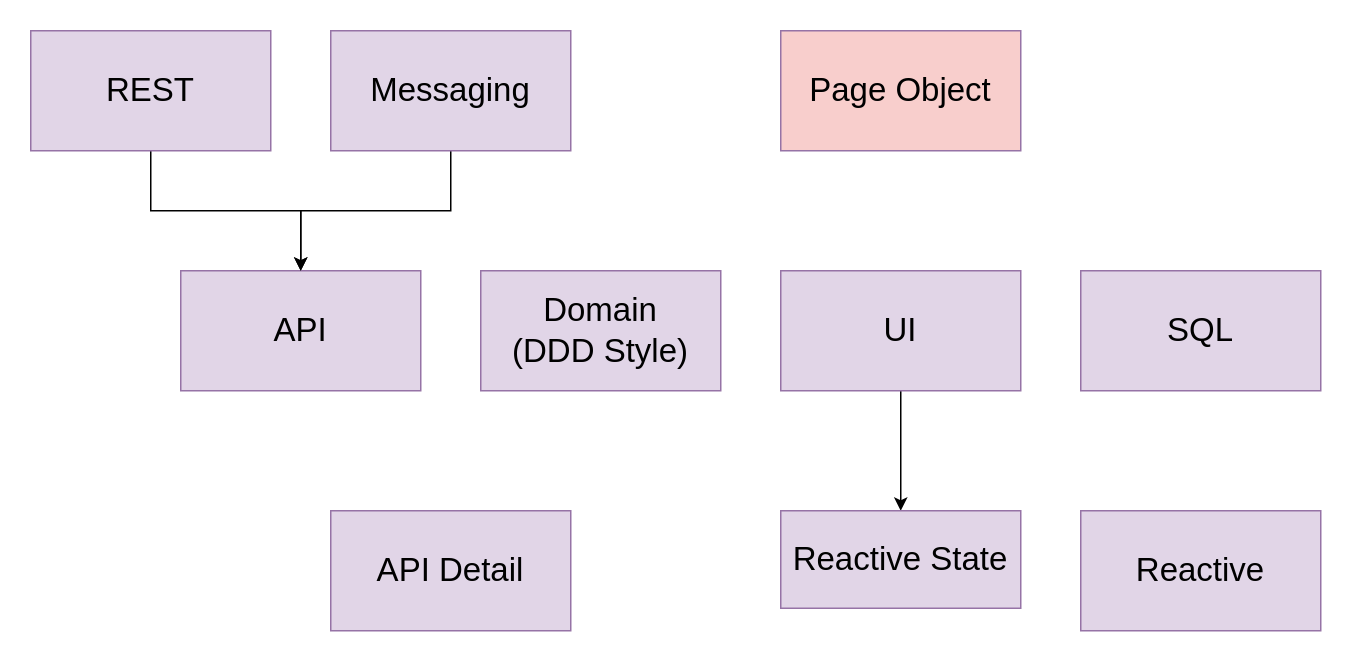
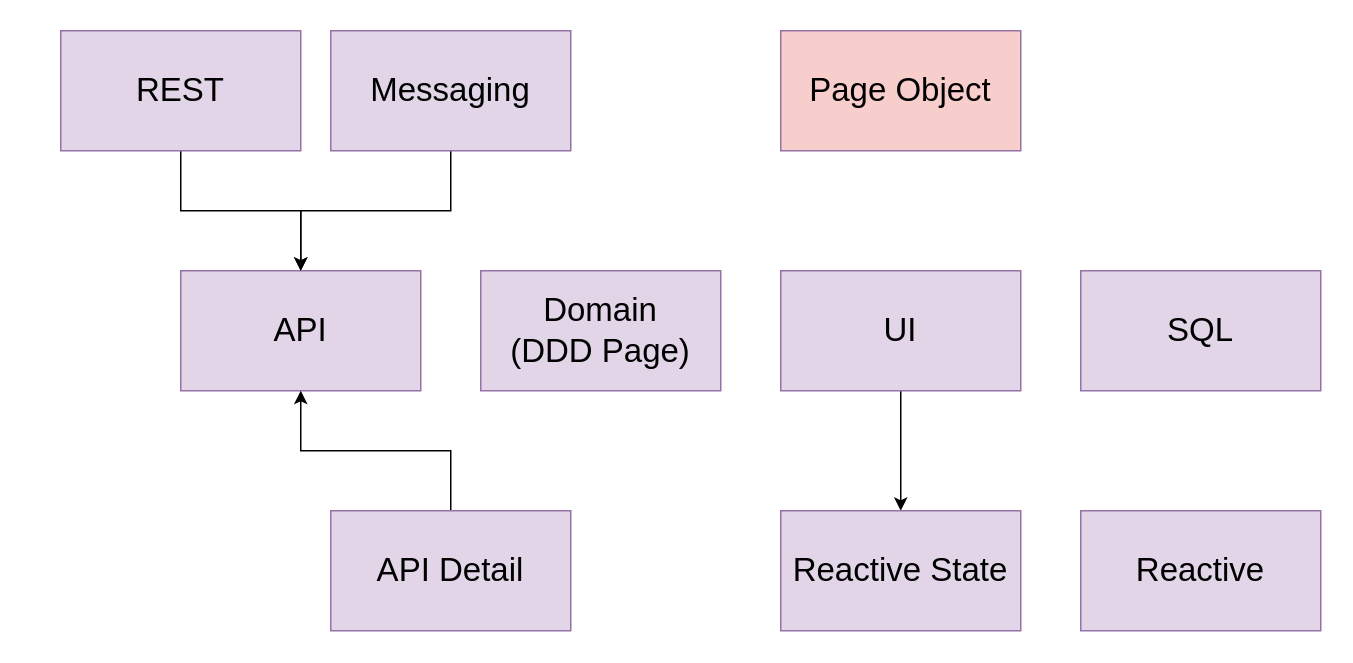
  <mxCell id="0" />
  <mxCell id="1" parent="0" />
- <mxCell id="2" value="Domain&lt;br&gt;(DDD Style)&lt;br&gt;" style="rounded=0;whiteSpace=wrap;html=1;fontSize=22;fillColor=#e1d5e7;strokeColor=#9673a6;" parent="1" vertex="1"><mxGeometry x="320" y="180" width="160" height="80" as="geometry" /></mxCell>
+ <mxCell id="2" value="Domain&lt;br&gt;(DDD Page)&lt;br&gt;" style="rounded=0;whiteSpace=wrap;html=1;fontSize=22;fillColor=#e1d5e7;strokeColor=#9673a6;" parent="1" vertex="1"><mxGeometry x="320" y="180" width="160" height="80" as="geometry" /></mxCell>
  <mxCell id="3" value="API" style="rounded=0;whiteSpace=wrap;html=1;fontSize=22;fillColor=#e1d5e7;strokeColor=#9673a6;" parent="1" vertex="1"><mxGeometry x="120" y="180" width="160" height="80" as="geometry" /></mxCell>
+ <mxCell id="4" style="edgeStyle=orthogonalEdgeStyle;rounded=0;orthogonalLoop=1;jettySize=auto;html=1;exitX=0.5;exitY=0;exitDx=0;exitDy=0;entryX=0.5;entryY=1;entryDx=0;entryDy=0;" edge="1" parent="1" source="5" target="3"><mxGeometry relative="1" as="geometry" /></mxCell>
  <mxCell id="5" value="API Detail" style="rounded=0;whiteSpace=wrap;html=1;fontSize=22;fillColor=#e1d5e7;strokeColor=#9673a6;" vertex="1" parent="1"><mxGeometry x="220" y="340" width="160" height="80" as="geometry" /></mxCell>
  <mxCell id="6" style="edgeStyle=orthogonalEdgeStyle;rounded=0;orthogonalLoop=1;jettySize=auto;html=1;exitX=0.5;exitY=1;exitDx=0;exitDy=0;entryX=0.5;entryY=0;entryDx=0;entryDy=0;" edge="1" parent="1" source="7" target="3"><mxGeometry relative="1" as="geometry" /></mxCell>
- <mxCell id="7" value="REST" style="rounded=0;whiteSpace=wrap;html=1;fontSize=22;fillColor=#e1d5e7;strokeColor=#9673a6;" vertex="1" parent="1"><mxGeometry x="20" y="20" width="160" height="80" as="geometry" /></mxCell>
+ <mxCell id="7" value="REST" style="rounded=0;whiteSpace=wrap;html=1;fontSize=22;fillColor=#e1d5e7;strokeColor=#9673a6;" vertex="1" parent="1"><mxGeometry x="40" y="20" width="160" height="80" as="geometry" /></mxCell>
  <mxCell id="8" style="edgeStyle=orthogonalEdgeStyle;rounded=0;orthogonalLoop=1;jettySize=auto;html=1;exitX=0.5;exitY=1;exitDx=0;exitDy=0;entryX=0.5;entryY=0;entryDx=0;entryDy=0;" edge="1" parent="1" source="9" target="3"><mxGeometry relative="1" as="geometry" /></mxCell>
  <mxCell id="9" value="Messaging" style="rounded=0;whiteSpace=wrap;html=1;fontSize=22;fillColor=#e1d5e7;strokeColor=#9673a6;" vertex="1" parent="1"><mxGeometry x="220" y="20" width="160" height="80" as="geometry" /></mxCell>
  <mxCell id="10" style="edgeStyle=orthogonalEdgeStyle;rounded=0;orthogonalLoop=1;jettySize=auto;html=1;exitX=0.5;exitY=1;exitDx=0;exitDy=0;entryX=0.5;entryY=0;entryDx=0;entryDy=0;" edge="1" parent="1" source="11" target="12"><mxGeometry relative="1" as="geometry" /></mxCell>
  <mxCell id="11" value="UI" style="rounded=0;whiteSpace=wrap;html=1;fontSize=22;fillColor=#e1d5e7;strokeColor=#9673a6;" vertex="1" parent="1"><mxGeometry x="520" y="180" width="160" height="80" as="geometry" /></mxCell>
- <mxCell id="12" value="Reactive State" style="rounded=0;whiteSpace=wrap;html=1;fontSize=22;fillColor=#e1d5e7;strokeColor=#9673a6;" vertex="1" parent="1"><mxGeometry x="520" y="340" width="160" height="65" as="geometry" /></mxCell>
+ <mxCell id="12" value="Reactive State" style="rounded=0;whiteSpace=wrap;html=1;fontSize=22;fillColor=#e1d5e7;strokeColor=#9673a6;" vertex="1" parent="1"><mxGeometry x="520" y="340" width="160" height="80" as="geometry" /></mxCell>
  <mxCell id="13" value="SQL" style="rounded=0;whiteSpace=wrap;html=1;fontSize=22;fillColor=#e1d5e7;strokeColor=#9673a6;" vertex="1" parent="1"><mxGeometry x="720" y="180" width="160" height="80" as="geometry" /></mxCell>
  <mxCell id="14" value="Reactive" style="rounded=0;whiteSpace=wrap;html=1;fontSize=22;fillColor=#e1d5e7;strokeColor=#9673a6;" vertex="1" parent="1"><mxGeometry x="720" y="340" width="160" height="80" as="geometry" /></mxCell>
  <mxCell id="15" value="Page Object" style="rounded=0;whiteSpace=wrap;html=1;fontSize=22;fillColor=#f8cecc;strokeColor=#9673a6;" vertex="1" parent="1"><mxGeometry x="520" y="20" width="160" height="80" as="geometry" /></mxCell>
